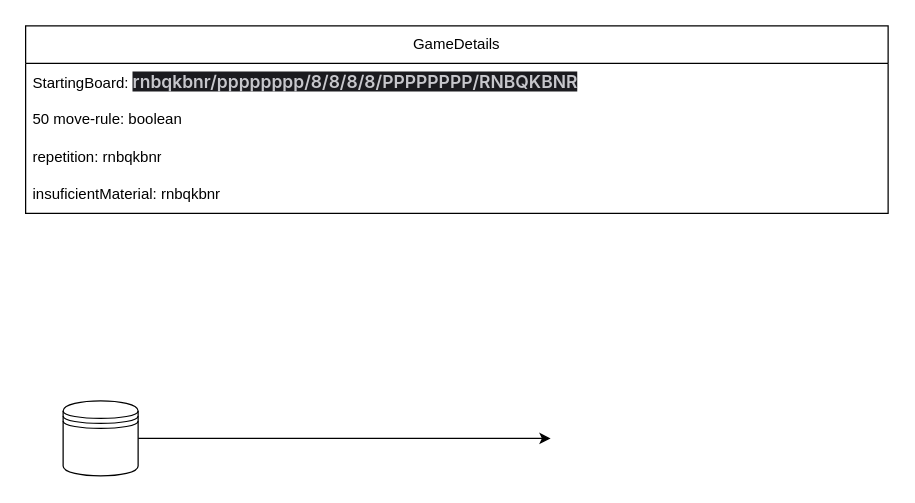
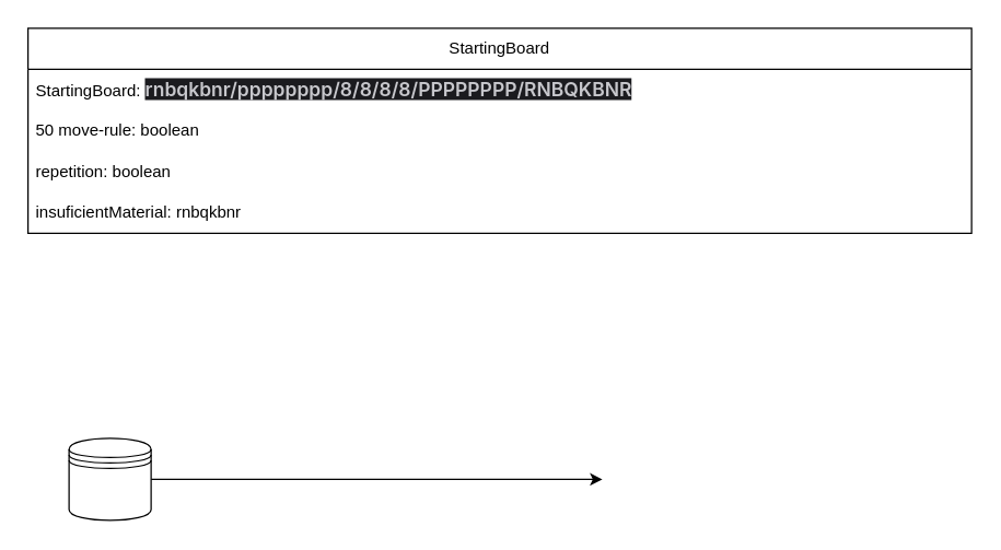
  <mxCell id="0" />
  <mxCell id="1" parent="0" />
  <mxCell id="2" style="edgeStyle=orthogonalEdgeStyle;rounded=0;orthogonalLoop=1;jettySize=auto;html=1;" edge="1" parent="1" source="3"><mxGeometry relative="1" as="geometry"><mxPoint x="440" y="350" as="targetPoint" /></mxGeometry></mxCell>
  <mxCell id="3" value="" style="shape=datastore;whiteSpace=wrap;html=1;" vertex="1" parent="1"><mxGeometry x="50" y="320" width="60" height="60" as="geometry" /></mxCell>
- <mxCell id="4" value="GameDetails" style="swimlane;fontStyle=0;childLayout=stackLayout;horizontal=1;startSize=30;horizontalStack=0;resizeParent=1;resizeParentMax=0;resizeLast=0;collapsible=1;marginBottom=0;whiteSpace=wrap;html=1;" vertex="1" parent="1"><mxGeometry x="20" y="20" width="690" height="150" as="geometry" /></mxCell>
+ <mxCell id="4" value="StartingBoard" style="swimlane;fontStyle=0;childLayout=stackLayout;horizontal=1;startSize=30;horizontalStack=0;resizeParent=1;resizeParentMax=0;resizeLast=0;collapsible=1;marginBottom=0;whiteSpace=wrap;html=1;" vertex="1" parent="1"><mxGeometry x="20" y="20" width="690" height="150" as="geometry" /></mxCell>
  <mxCell id="5" value="StartingBoard:&amp;nbsp;&lt;span style=&quot;box-sizing: inherit; font-weight: 600; color: rgb(199, 199, 204); font-family: Inter, Helvetica, sans-serif; font-size: 14px; background-color: rgb(27, 27, 31);&quot;&gt;rnbqkbnr/pppppppp/8/8/8/8/PPPPPPPP/RNBQKBNR&lt;/span&gt;" style="text;strokeColor=none;fillColor=none;align=left;verticalAlign=middle;spacingLeft=4;spacingRight=4;overflow=hidden;points=[[0,0.5],[1,0.5]];portConstraint=eastwest;rotatable=0;whiteSpace=wrap;html=1;" vertex="1" parent="4"><mxGeometry y="30" width="690" height="30" as="geometry" /></mxCell>
  <mxCell id="6" value="50 move-rule: boolean" style="text;strokeColor=none;fillColor=none;align=left;verticalAlign=middle;spacingLeft=4;spacingRight=4;overflow=hidden;points=[[0,0.5],[1,0.5]];portConstraint=eastwest;rotatable=0;whiteSpace=wrap;html=1;" vertex="1" parent="4"><mxGeometry y="60" width="690" height="30" as="geometry" /></mxCell>
- <mxCell id="7" value="repetition: rnbqkbnr" style="text;strokeColor=none;fillColor=none;align=left;verticalAlign=middle;spacingLeft=4;spacingRight=4;overflow=hidden;points=[[0,0.5],[1,0.5]];portConstraint=eastwest;rotatable=0;whiteSpace=wrap;html=1;" vertex="1" parent="4"><mxGeometry y="90" width="690" height="30" as="geometry" /></mxCell>
+ <mxCell id="7" value="repetition: boolean" style="text;strokeColor=none;fillColor=none;align=left;verticalAlign=middle;spacingLeft=4;spacingRight=4;overflow=hidden;points=[[0,0.5],[1,0.5]];portConstraint=eastwest;rotatable=0;whiteSpace=wrap;html=1;" vertex="1" parent="4"><mxGeometry y="90" width="690" height="30" as="geometry" /></mxCell>
  <mxCell id="8" value="insuficientMaterial: rnbqkbnr" style="text;strokeColor=none;fillColor=none;align=left;verticalAlign=middle;spacingLeft=4;spacingRight=4;overflow=hidden;points=[[0,0.5],[1,0.5]];portConstraint=eastwest;rotatable=0;whiteSpace=wrap;html=1;" vertex="1" parent="4"><mxGeometry y="120" width="690" height="30" as="geometry" /></mxCell>
